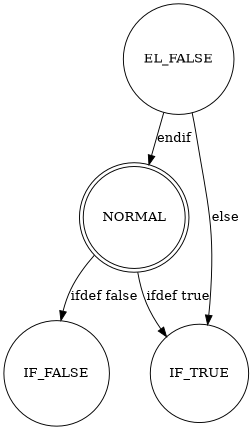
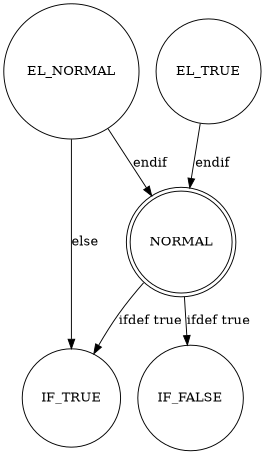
  digraph {
    rankdir=TB
    node [shape=circle]
    NORMAL [shape=doublecircle]
    IF_TRUE
    IF_FALSE
-   EL_FALSE
+   EL_FALSE [label=EL_NORMAL]
+   EL_TRUE
    NORMAL -> IF_TRUE [label="ifdef true"]
-   NORMAL -> IF_FALSE [label="ifdef false"]
+   NORMAL -> IF_FALSE [label="ifdef true"]
    EL_FALSE -> NORMAL [label=endif]
    EL_FALSE -> IF_TRUE [label=else]
+   EL_TRUE -> NORMAL [label=endif]
  }
